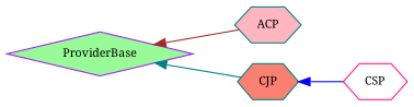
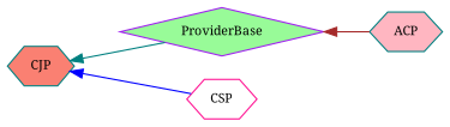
  digraph {
    fontname="Noto Serif"
    rankdir=LR
    node [color=teal fontname="Noto Serif" fontsize=10 shape=hexagon style=filled]
    edge [dir=back fontname="Noto Serif" fontsize=10 labelfontname=Helvetica labelfontsize=10 style=solid]
    n1 [color=purple fillcolor=palegreen fontcolor=black height=0.2 label=ProviderBase shape=diamond width=0.4]
    n2 [fillcolor=lightpink height=0.2 label=ACP width=0.4]
    n3 [fillcolor=salmon height=0.2 label=CJP width=0.4]
    n4 [color=deeppink fillcolor=white height=0.2 label=CSP width=0.4]
    n1 -> n2 [color=brown]
-   n1 -> n3 [color=teal]
+   n3 -> n1 [color=teal]
    n3 -> n4 [color=blue]
  }
